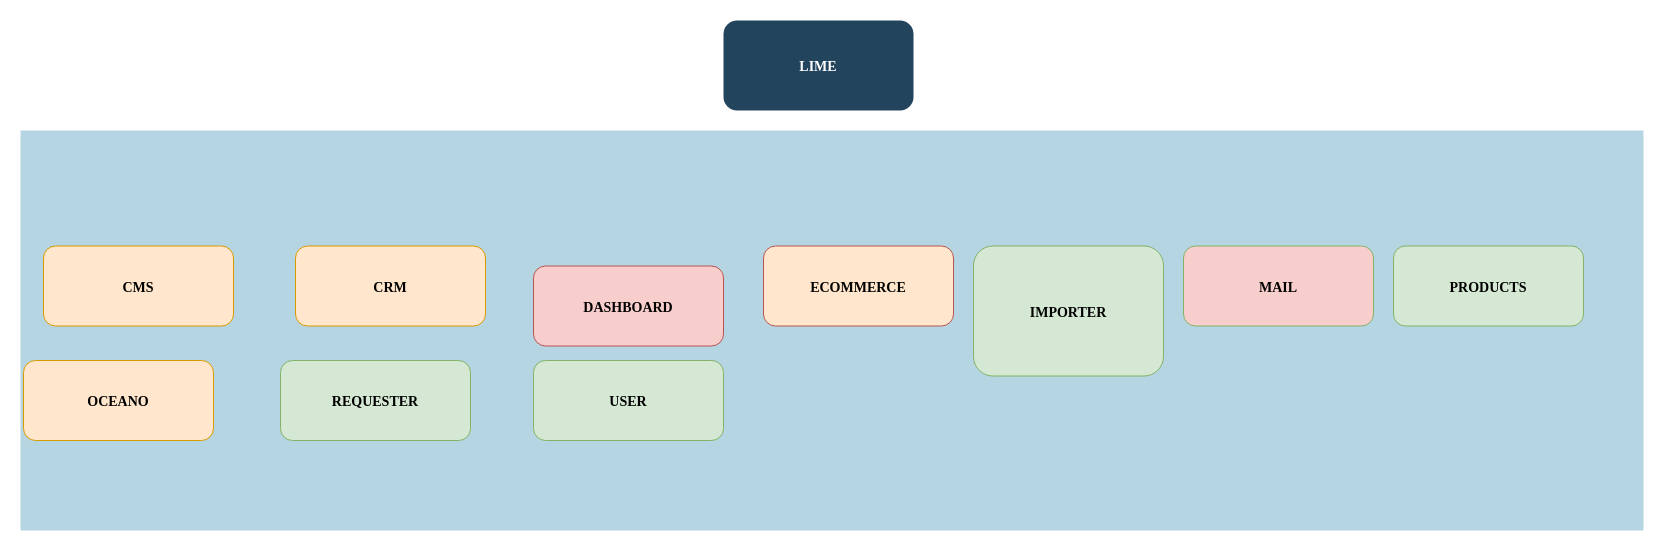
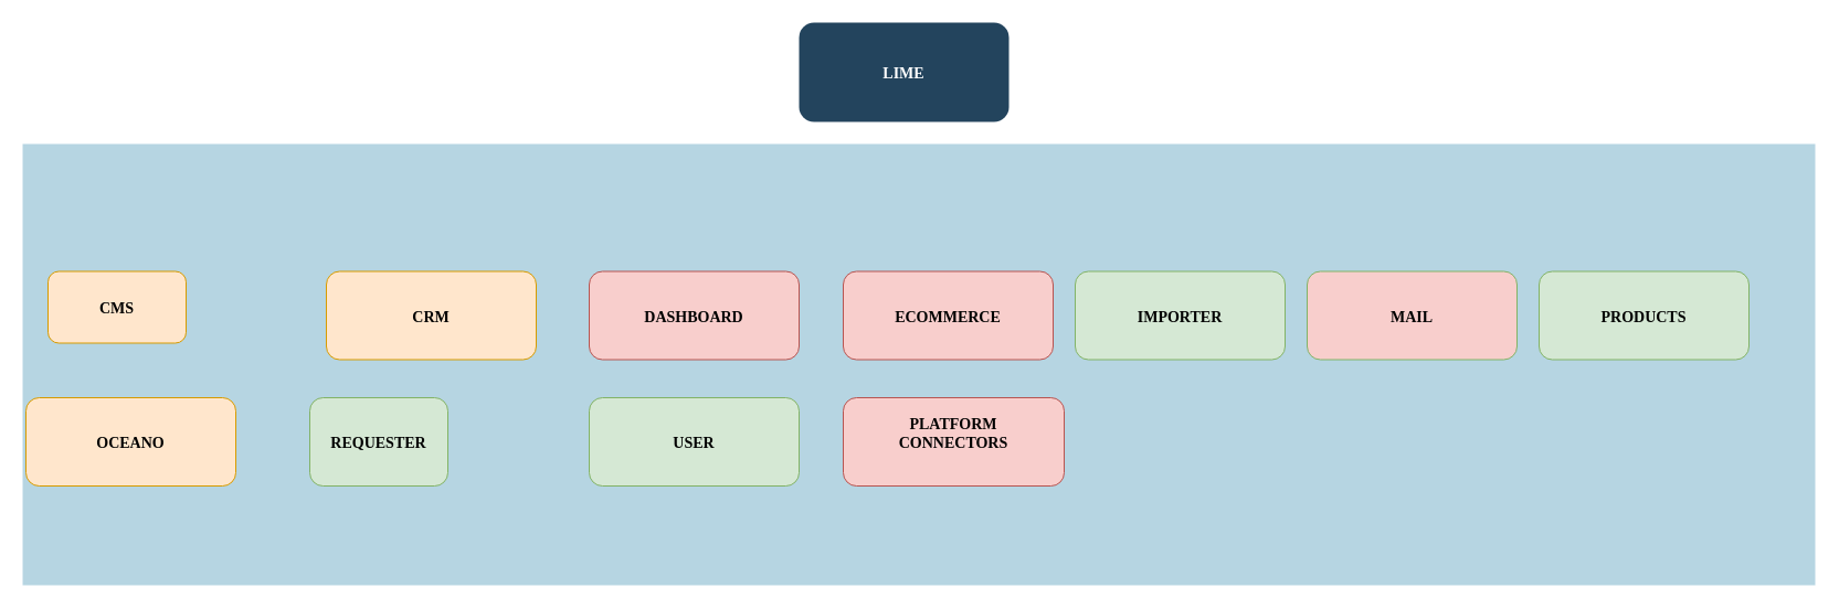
  <mxCell id="0" />
  <mxCell id="1" parent="0" />
  <mxCell id="2" value="" style="fillColor=#10739E;strokeColor=none;opacity=30;" parent="1" vertex="1"><mxGeometry x="20" y="130" width="1623" height="400" as="geometry" /></mxCell>
  <mxCell id="3" value="LIME" style="rounded=1;fillColor=#23445D;gradientColor=none;strokeColor=none;fontColor=#FFFFFF;fontStyle=1;fontFamily=Tahoma;fontSize=14" parent="1" vertex="1"><mxGeometry x="723" y="20" width="190" height="90" as="geometry" /></mxCell>
- <mxCell id="4" value="ECOMMERCE" style="rounded=1;fillColor=#ffe6cc;strokeColor=#b85450;fontStyle=1;fontFamily=Tahoma;fontSize=14;" parent="1" vertex="1"><mxGeometry x="763" y="245.5" width="190" height="80" as="geometry" /></mxCell>
- <mxCell id="5" value="DASHBOARD" style="rounded=1;fillColor=#f8cecc;strokeColor=#b85450;fontStyle=1;fontFamily=Tahoma;fontSize=14" parent="1" vertex="1"><mxGeometry x="533" y="265.5" width="190" height="80" as="geometry" /></mxCell>
+ <mxCell id="4" value="ECOMMERCE" style="rounded=1;fillColor=#f8cecc;strokeColor=#b85450;fontStyle=1;fontFamily=Tahoma;fontSize=14" parent="1" vertex="1"><mxGeometry x="763" y="245.5" width="190" height="80" as="geometry" /></mxCell>
+ <mxCell id="5" value="DASHBOARD" style="rounded=1;fillColor=#f8cecc;strokeColor=#b85450;fontStyle=1;fontFamily=Tahoma;fontSize=14" parent="1" vertex="1"><mxGeometry x="533" y="245.5" width="190" height="80" as="geometry" /></mxCell>
  <mxCell id="6" value="CRM" style="rounded=1;fillColor=#ffe6cc;strokeColor=#d79b00;fontStyle=1;fontFamily=Tahoma;fontSize=14" parent="1" vertex="1"><mxGeometry x="295" y="245.5" width="190" height="80" as="geometry" /></mxCell>
- <mxCell id="7" value="CMS" style="rounded=1;fillColor=#ffe6cc;strokeColor=#d79b00;fontStyle=1;fontFamily=Tahoma;fontSize=14" parent="1" vertex="1"><mxGeometry x="43" y="245.5" width="190" height="80" as="geometry" /></mxCell>
- <mxCell id="8" value="IMPORTER" style="rounded=1;fillColor=#d5e8d4;strokeColor=#82b366;fontStyle=1;fontFamily=Tahoma;fontSize=14" vertex="1" parent="1"><mxGeometry x="973" y="245.5" width="190" height="130" as="geometry" /></mxCell>
+ <mxCell id="7" value="CMS" style="rounded=1;fillColor=#ffe6cc;strokeColor=#d79b00;fontStyle=1;fontFamily=Tahoma;fontSize=14" parent="1" vertex="1"><mxGeometry x="43" y="245.5" width="125" height="65" as="geometry" /></mxCell>
+ <mxCell id="8" value="IMPORTER" style="rounded=1;fillColor=#d5e8d4;strokeColor=#82b366;fontStyle=1;fontFamily=Tahoma;fontSize=14" vertex="1" parent="1"><mxGeometry x="973" y="245.5" width="190" height="80" as="geometry" /></mxCell>
  <mxCell id="9" value="MAIL" style="rounded=1;fillColor=#f8cecc;strokeColor=#82b366;fontStyle=1;fontFamily=Tahoma;fontSize=14;" vertex="1" parent="1"><mxGeometry x="1183" y="245.5" width="190" height="80" as="geometry" /></mxCell>
  <mxCell id="10" value="PRODUCTS" style="rounded=1;fillColor=#d5e8d4;strokeColor=#82b366;fontStyle=1;fontFamily=Tahoma;fontSize=14" vertex="1" parent="1"><mxGeometry x="1393" y="245.5" width="190" height="80" as="geometry" /></mxCell>
  <mxCell id="11" value="OCEANO" style="rounded=1;fillColor=#ffe6cc;strokeColor=#d79b00;fontStyle=1;fontFamily=Tahoma;fontSize=14" vertex="1" parent="1"><mxGeometry x="23" y="360" width="190" height="80" as="geometry" /></mxCell>
- <mxCell id="12" value="REQUESTER" style="rounded=1;fillColor=#d5e8d4;strokeColor=#82b366;fontStyle=1;fontFamily=Tahoma;fontSize=14" vertex="1" parent="1"><mxGeometry x="280" y="360" width="190" height="80" as="geometry" /></mxCell>
+ <mxCell id="12" value="REQUESTER" style="rounded=1;fillColor=#d5e8d4;strokeColor=#82b366;fontStyle=1;fontFamily=Tahoma;fontSize=14" vertex="1" parent="1"><mxGeometry x="280" y="360" width="125" height="80" as="geometry" /></mxCell>
  <mxCell id="13" value="USER" style="rounded=1;fillColor=#d5e8d4;strokeColor=#82b366;fontStyle=1;fontFamily=Tahoma;fontSize=14" vertex="1" parent="1"><mxGeometry x="533" y="360" width="190" height="80" as="geometry" /></mxCell>
+ <mxCell id="14" value="PLATFORM&#10;CONNECTORS&#10;" style="rounded=1;fillColor=#f8cecc;strokeColor=#b85450;fontStyle=1;fontFamily=Tahoma;fontSize=14" vertex="1" parent="1"><mxGeometry x="763" y="360" width="200" height="80" as="geometry" /></mxCell>
